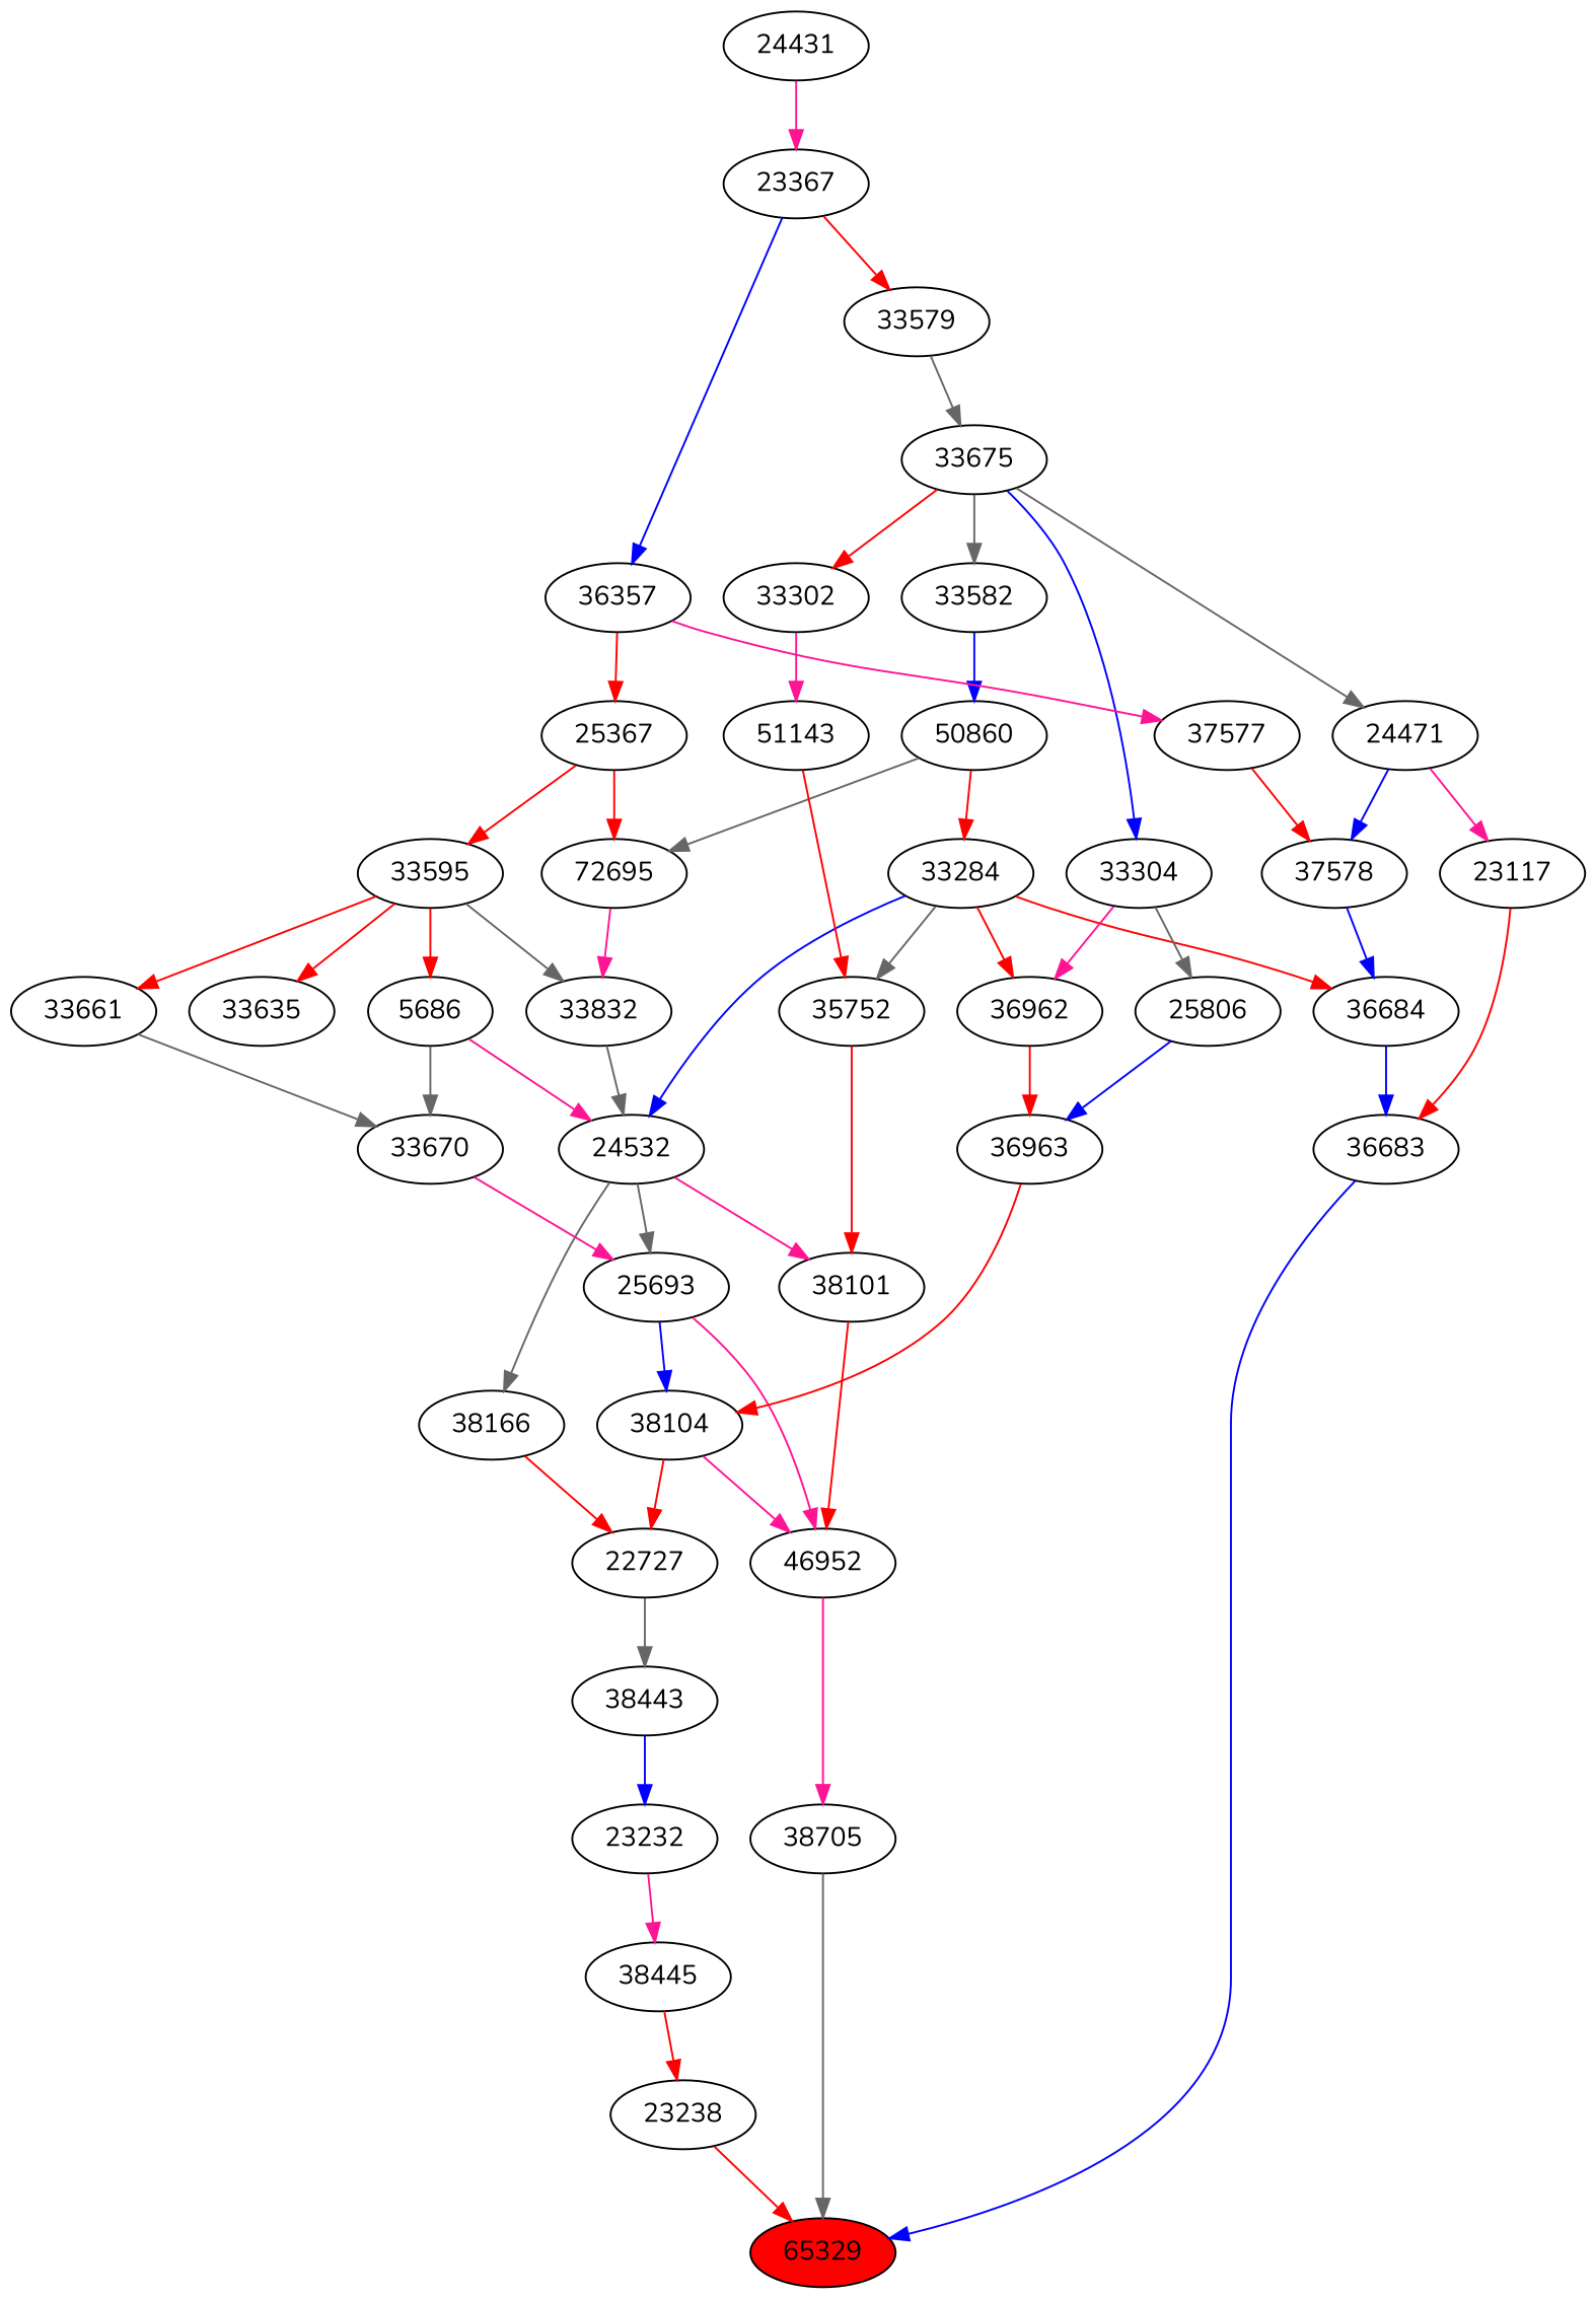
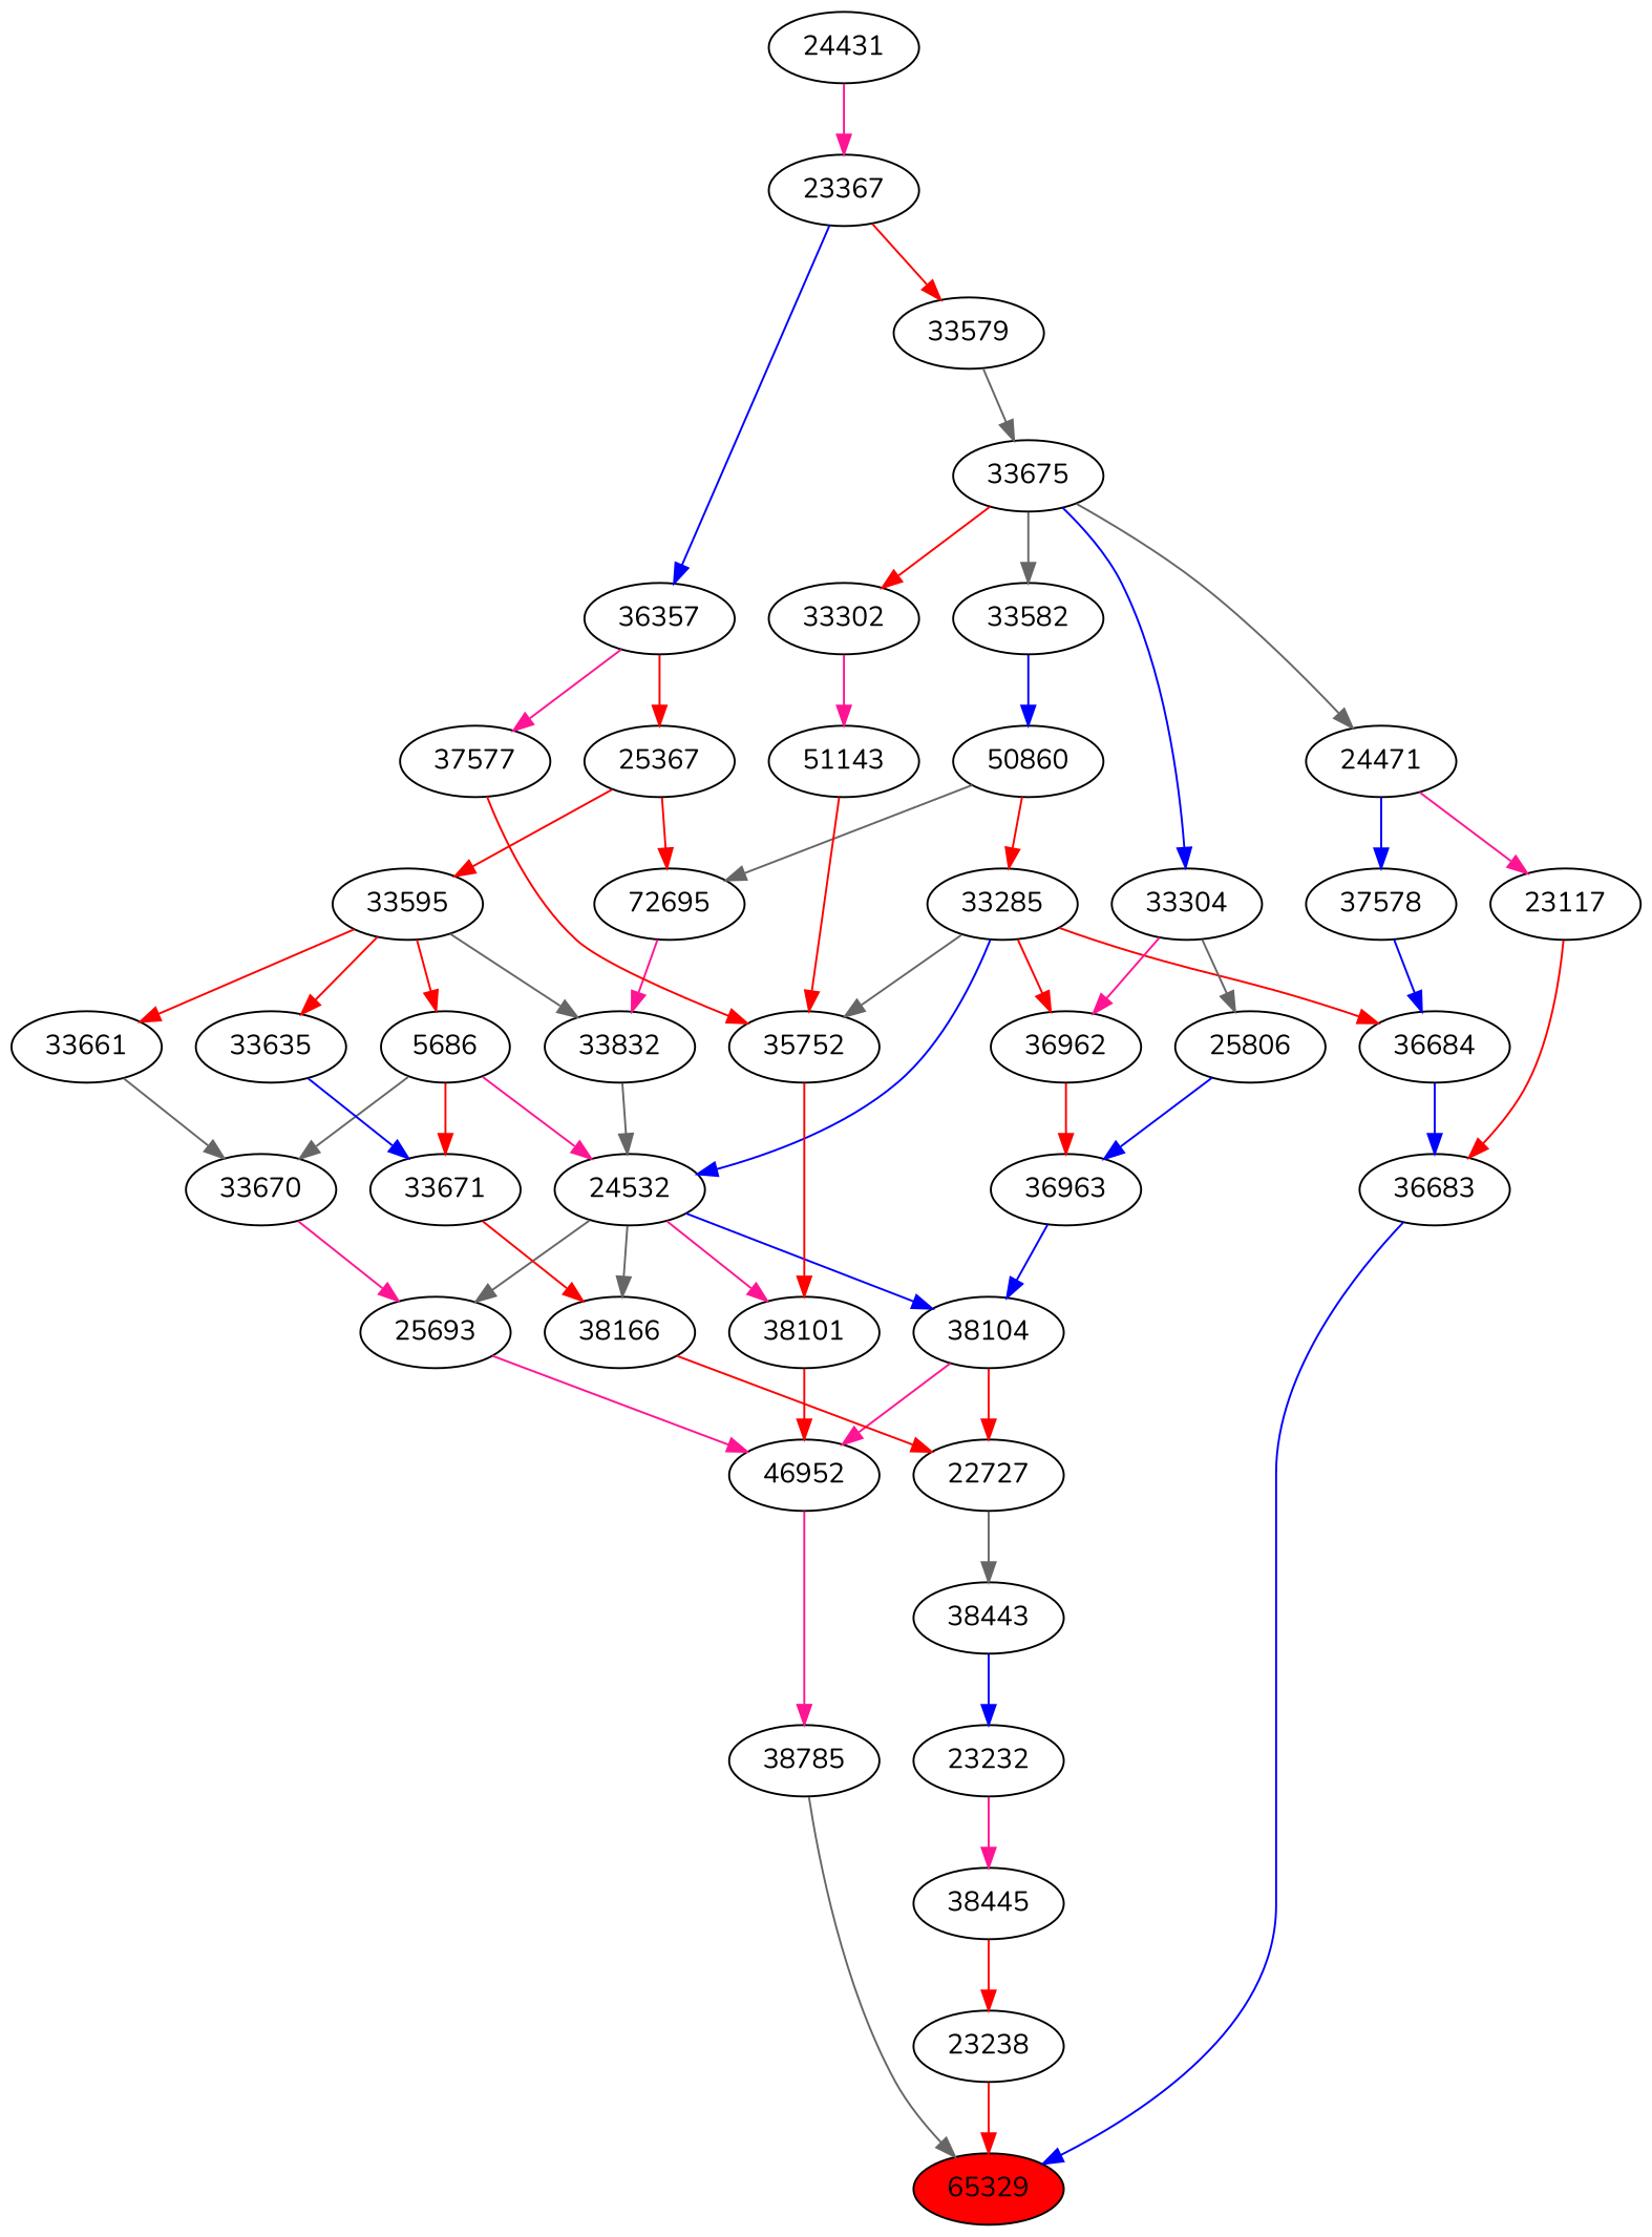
  strict digraph {
    fontname=Nunito
    node [fontname=Nunito]
    edge [color=red fontname=Nunito]
    n1 [fillcolor=red label=65329 style=filled]
    n2 [label=23238]
-   n3 [label=38705]
+   n3 [label=38785]
    n4 [label=36683]
    n5 [label=38445]
    n6 [label=46952]
    n7 [label=36684]
    n8 [label=23117]
    n9 [label=23232]
    n10 [label=25693]
    n11 [label=38101]
    n12 [label=38104]
    n13 [label=22727]
    n14 [label=38443]
-   n15 [label=33284]
+   n15 [label=33285]
    n16 [label=24532]
    n17 [label=35752]
    n18 [label=36962]
    n19 [label=38166]
    n20 [label=36963]
    n21 [label=37578]
    n22 [label=24471]
    n23 [label=33670]
    n24 [label=50860]
    n25 [label=72695]
    n26 [label=33832]
    n27 [label=37577]
    n28 [label=33675]
    n29 [label=33582]
    n30 [label=33302]
    n31 [label=33304]
    n32 [label=51143]
    n33 [label=25806]
    n34 [label=5686]
+   n35 [label=33671]
    n36 [label=33661]
    n37 [label=36357]
    n38 [label=25367]
    n39 [label=33595]
    n40 [label=33579]
    n41 [label=33635]
    n42 [label=23367]
    n43 [label=24431]
    n2 -> n1
    n3 -> n1 [color=gray40]
    n4 -> n1 [color=blue]
    n5 -> n2
    n6 -> n3 [color=deeppink]
    n7 -> n4 [color=blue]
    n8 -> n4
    n9 -> n5 [color=deeppink]
    n10 -> n6 [color=deeppink]
    n11 -> n6
    n12 -> n6 [color=deeppink]
    n12 -> n13
    n13 -> n14 [color=gray40]
    n14 -> n9 [color=blue]
    n15 -> n7
    n15 -> n16 [color=blue]
    n15 -> n17 [color=gray40]
    n15 -> n18
    n16 -> n10 [color=gray40]
    n16 -> n11 [color=deeppink]
-   n10 -> n12 [color=blue]
+   n16 -> n12 [color=blue]
    n16 -> n19 [color=gray40]
    n17 -> n11
    n18 -> n20
    n19 -> n13
-   n20 -> n12
+   n20 -> n12 [color=blue]
    n21 -> n7 [color=blue]
    n22 -> n8 [color=deeppink]
    n22 -> n21 [color=blue]
    n23 -> n10 [color=deeppink]
    n24 -> n15
    n24 -> n25 [color=gray40]
    n25 -> n26 [color=deeppink]
    n26 -> n16 [color=gray40]
-   n27 -> n21
+   n27 -> n17
    n28 -> n22 [color=gray40]
    n28 -> n29 [color=gray40]
    n28 -> n30
    n28 -> n31 [color=blue]
    n29 -> n24 [color=blue]
    n30 -> n32 [color=deeppink]
    n31 -> n18 [color=deeppink]
    n31 -> n33 [color=gray40]
    n32 -> n17
    n33 -> n20 [color=blue]
    n34 -> n16 [color=deeppink]
    n34 -> n23 [color=gray40]
+   n34 -> n35
+   n35 -> n19
    n36 -> n23 [color=gray40]
    n37 -> n27 [color=deeppink]
    n37 -> n38
    n38 -> n25
    n38 -> n39
    n39 -> n26 [color=gray40]
    n39 -> n34
    n39 -> n36
    n39 -> n41
    n40 -> n28 [color=gray40]
+   n41 -> n35 [color=blue]
    n42 -> n37 [color=blue]
    n42 -> n40
    n43 -> n42 [color=deeppink]
  }
